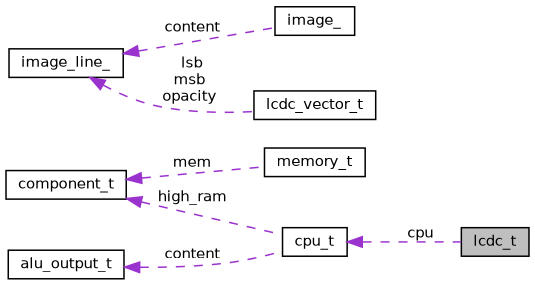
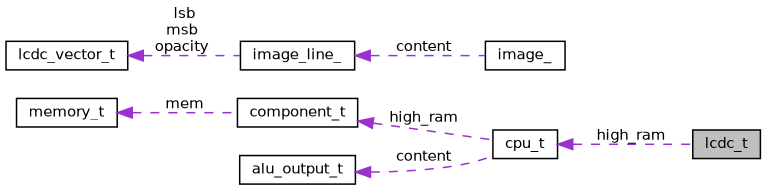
  digraph {
    rankdir=LR
    node [color=black fillcolor=white fontname=Helvetica fontsize=10 shape=record style=filled]
    edge [color=darkorchid3 dir=back fontname=Helvetica fontsize=10 labelfontname=Helvetica labelfontsize=10 style=dashed]
    n1 [fillcolor=grey75 fontcolor=black height=0.2 label=lcdc_t width=0.4]
    n2 [height=0.2 label=image_ width=0.4]
    n3 [height=0.2 label=image_line_ width=0.4]
    n4 [height=0.2 label=lcdc_vector_t width=0.4]
    n5 [height=0.2 label=cpu_t width=0.4]
    n6 [height=0.2 label=component_t width=0.4]
    n7 [height=0.2 label=memory_t width=0.4]
    n8 [height=0.2 label=alu_output_t width=0.4]
    n3 -> n2 [label=" content"]
-   n3 -> n4 [label=" lsb\nmsb\nopacity"]
-   n5 -> n1 [label=" cpu"]
+   n4 -> n3 [label=" lsb\nmsb\nopacity"]
+   n5 -> n1 [label=" high_ram"]
    n6 -> n5 [label=" high_ram"]
-   n6 -> n7 [label=" mem"]
+   n7 -> n6 [label=" mem"]
    n8 -> n5 [label=" content"]
  }
